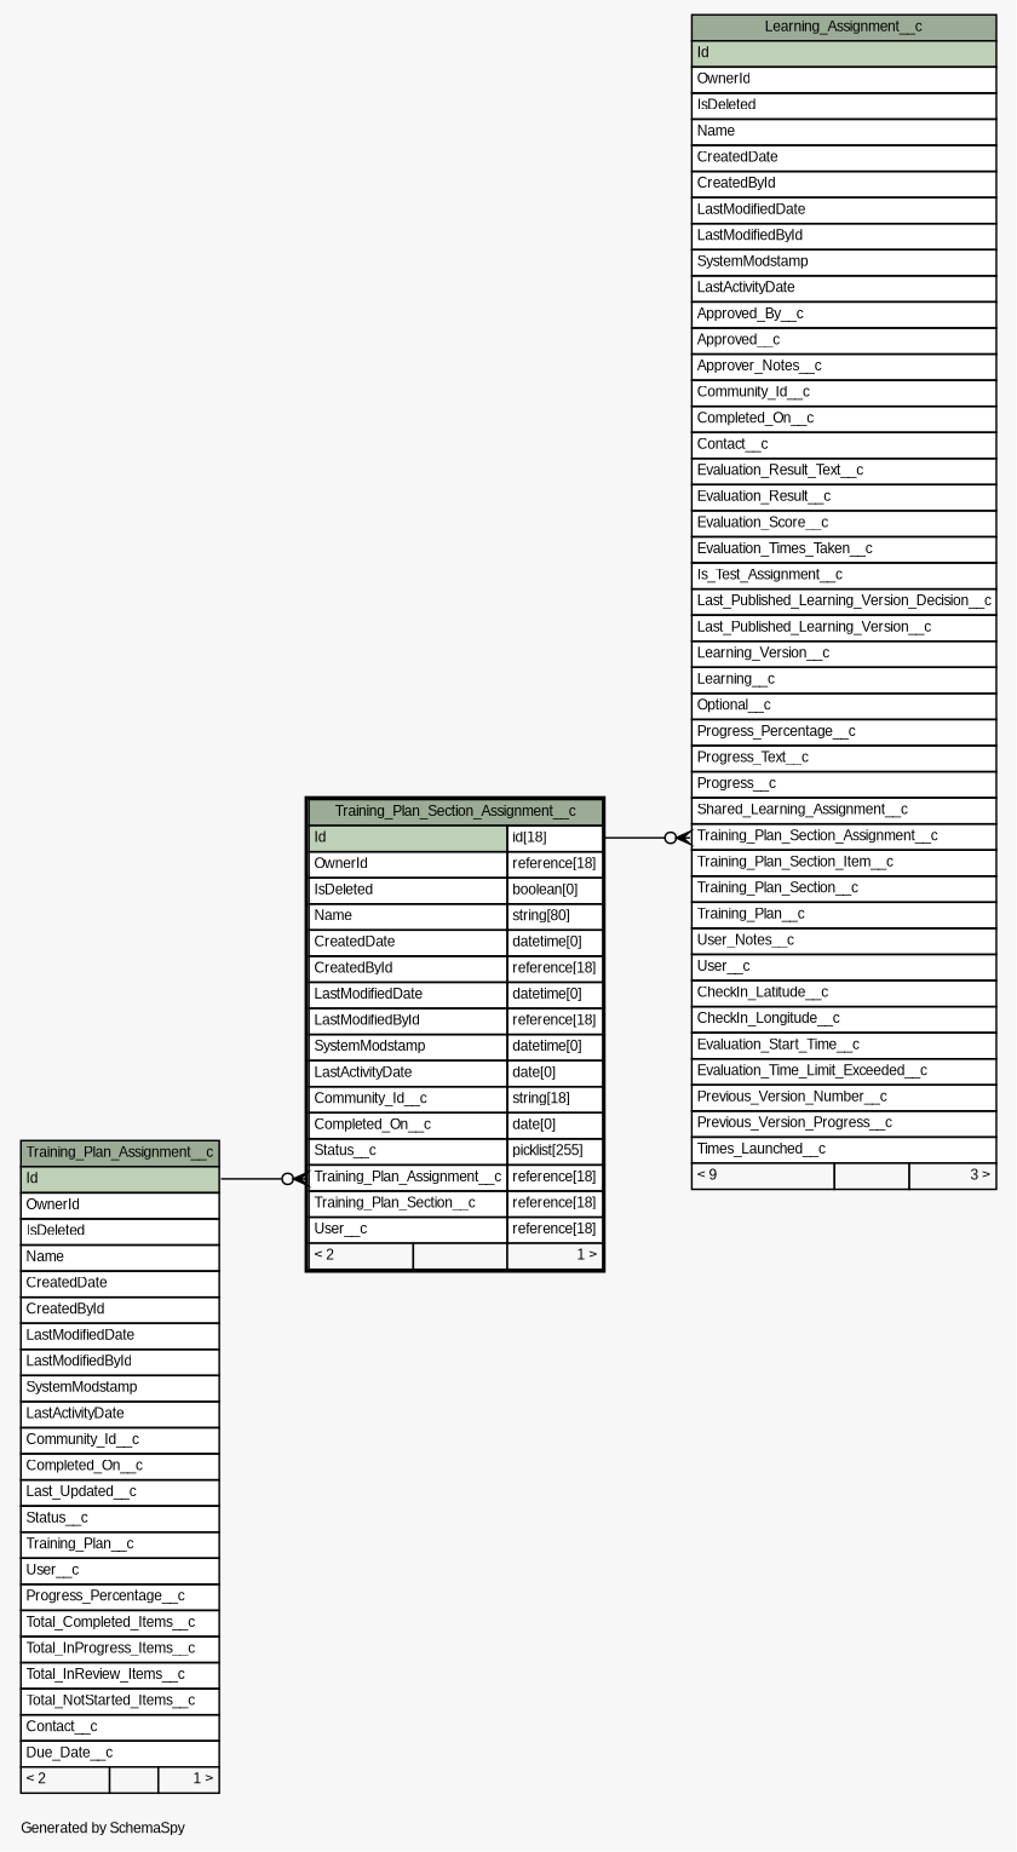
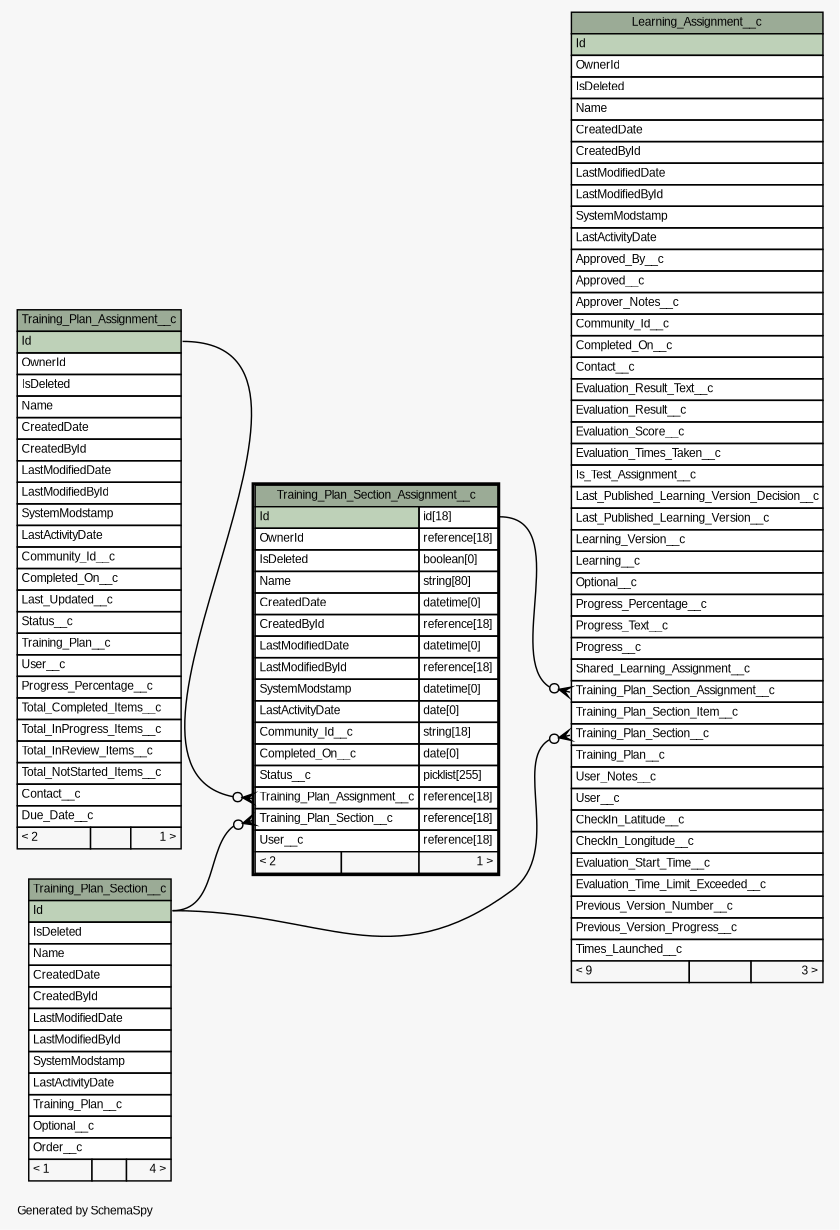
  digraph {
    bgcolor="#f7f7f7"
    fontname=Arial
    fontsize=8
    label="\nGenerated by SchemaSpy"
    labeljust=l
    nodesep=0.18
    rankdir=RL
    ranksep=0.46
    node [fontname=Arial fontsize=8 shape=plaintext]
    edge [arrowhead=none arrowsize=0.8 arrowtail=crowodot dir=back headport="Id:e" tailport="Training_Plan_Section__c:w"]
    n1 [label=<     <TABLE BORDER="0" CELLBORDER="1" CELLSPACING="0" BGCOLOR="#ffffff">       <TR><TD COLSPAN="3" BGCOLOR="#9bab96" ALIGN="CENTER">Learning_Assignment__c</TD></TR>       <TR><TD PORT="Id" COLSPAN="3" BGCOLOR="#bed1b8" ALIGN="LEFT">Id</TD></TR>       <TR><TD PORT="OwnerId" COLSPAN="3" ALIGN="LEFT">OwnerId</TD></TR>       <TR><TD PORT="IsDeleted" COLSPAN="3" ALIGN="LEFT">IsDeleted</TD></TR>       <TR><TD PORT="Name" COLSPAN="3" ALIGN="LEFT">Name</TD></TR>       <TR><TD PORT="CreatedDate" COLSPAN="3" ALIGN="LEFT">CreatedDate</TD></TR>       <TR><TD PORT="CreatedById" COLSPAN="3" ALIGN="LEFT">CreatedById</TD></TR>       <TR><TD PORT="LastModifiedDate" COLSPAN="3" ALIGN="LEFT">LastModifiedDate</TD></TR>       <TR><TD PORT="LastModifiedById" COLSPAN="3" ALIGN="LEFT">LastModifiedById</TD></TR>       <TR><TD PORT="SystemModstamp" COLSPAN="3" ALIGN="LEFT">SystemModstamp</TD></TR>       <TR><TD PORT="LastActivityDate" COLSPAN="3" ALIGN="LEFT">LastActivityDate</TD></TR>       <TR><TD PORT="Approved_By__c" COLSPAN="3" ALIGN="LEFT">Approved_By__c</TD></TR>       <TR><TD PORT="Approved__c" COLSPAN="3" ALIGN="LEFT">Approved__c</TD></TR>       <TR><TD PORT="Approver_Notes__c" COLSPAN="3" ALIGN="LEFT">Approver_Notes__c</TD></TR>       <TR><TD PORT="Community_Id__c" COLSPAN="3" ALIGN="LEFT">Community_Id__c</TD></TR>       <TR><TD PORT="Completed_On__c" COLSPAN="3" ALIGN="LEFT">Completed_On__c</TD></TR>       <TR><TD PORT="Contact__c" COLSPAN="3" ALIGN="LEFT">Contact__c</TD></TR>       <TR><TD PORT="Evaluation_Result_Text__c" COLSPAN="3" ALIGN="LEFT">Evaluation_Result_Text__c</TD></TR>       <TR><TD PORT="Evaluation_Result__c" COLSPAN="3" ALIGN="LEFT">Evaluation_Result__c</TD></TR>       <TR><TD PORT="Evaluation_Score__c" COLSPAN="3" ALIGN="LEFT">Evaluation_Score__c</TD></TR>       <TR><TD PORT="Evaluation_Times_Taken__c" COLSPAN="3" ALIGN="LEFT">Evaluation_Times_Taken__c</TD></TR>       <TR><TD PORT="Is_Test_Assignment__c" COLSPAN="3" ALIGN="LEFT">Is_Test_Assignment__c</TD></TR>       <TR><TD PORT="Last_Published_Learning_Version_Decision__c" COLSPAN="3" ALIGN="LEFT">Last_Published_Learning_Version_Decision__c</TD></TR>       <TR><TD PORT="Last_Published_Learning_Version__c" COLSPAN="3" ALIGN="LEFT">Last_Published_Learning_Version__c</TD></TR>       <TR><TD PORT="Learning_Version__c" COLSPAN="3" ALIGN="LEFT">Learning_Version__c</TD></TR>       <TR><TD PORT="Learning__c" COLSPAN="3" ALIGN="LEFT">Learning__c</TD></TR>       <TR><TD PORT="Optional__c" COLSPAN="3" ALIGN="LEFT">Optional__c</TD></TR>       <TR><TD PORT="Progress_Percentage__c" COLSPAN="3" ALIGN="LEFT">Progress_Percentage__c</TD></TR>       <TR><TD PORT="Progress_Text__c" COLSPAN="3" ALIGN="LEFT">Progress_Text__c</TD></TR>       <TR><TD PORT="Progress__c" COLSPAN="3" ALIGN="LEFT">Progress__c</TD></TR>       <TR><TD PORT="Shared_Learning_Assignment__c" COLSPAN="3" ALIGN="LEFT">Shared_Learning_Assignment__c</TD></TR>       <TR><TD PORT="Training_Plan_Section_Assignment__c" COLSPAN="3" ALIGN="LEFT">Training_Plan_Section_Assignment__c</TD></TR>       <TR><TD PORT="Training_Plan_Section_Item__c" COLSPAN="3" ALIGN="LEFT">Training_Plan_Section_Item__c</TD></TR>       <TR><TD PORT="Training_Plan_Section__c" COLSPAN="3" ALIGN="LEFT">Training_Plan_Section__c</TD></TR>       <TR><TD PORT="Training_Plan__c" COLSPAN="3" ALIGN="LEFT">Training_Plan__c</TD></TR>       <TR><TD PORT="User_Notes__c" COLSPAN="3" ALIGN="LEFT">User_Notes__c</TD></TR>       <TR><TD PORT="User__c" COLSPAN="3" ALIGN="LEFT">User__c</TD></TR>       <TR><TD PORT="CheckIn_Latitude__c" COLSPAN="3" ALIGN="LEFT">CheckIn_Latitude__c</TD></TR>       <TR><TD PORT="CheckIn_Longitude__c" COLSPAN="3" ALIGN="LEFT">CheckIn_Longitude__c</TD></TR>       <TR><TD PORT="Evaluation_Start_Time__c" COLSPAN="3" ALIGN="LEFT">Evaluation_Start_Time__c</TD></TR>       <TR><TD PORT="Evaluation_Time_Limit_Exceeded__c" COLSPAN="3" ALIGN="LEFT">Evaluation_Time_Limit_Exceeded__c</TD></TR>       <TR><TD PORT="Previous_Version_Number__c" COLSPAN="3" ALIGN="LEFT">Previous_Version_Number__c</TD></TR>       <TR><TD PORT="Previous_Version_Progress__c" COLSPAN="3" ALIGN="LEFT">Previous_Version_Progress__c</TD></TR>       <TR><TD PORT="Times_Launched__c" COLSPAN="3" ALIGN="LEFT">Times_Launched__c</TD></TR>       <TR><TD ALIGN="LEFT" BGCOLOR="#f7f7f7">&lt; 9</TD><TD ALIGN="RIGHT" BGCOLOR="#f7f7f7">  </TD><TD ALIGN="RIGHT" BGCOLOR="#f7f7f7">3 &gt;</TD></TR>     </TABLE>>]
+   n2 [label=<     <TABLE BORDER="0" CELLBORDER="1" CELLSPACING="0" BGCOLOR="#ffffff">       <TR><TD COLSPAN="3" BGCOLOR="#9bab96" ALIGN="CENTER">Training_Plan_Section__c</TD></TR>       <TR><TD PORT="Id" COLSPAN="3" BGCOLOR="#bed1b8" ALIGN="LEFT">Id</TD></TR>       <TR><TD PORT="IsDeleted" COLSPAN="3" ALIGN="LEFT">IsDeleted</TD></TR>       <TR><TD PORT="Name" COLSPAN="3" ALIGN="LEFT">Name</TD></TR>       <TR><TD PORT="CreatedDate" COLSPAN="3" ALIGN="LEFT">CreatedDate</TD></TR>       <TR><TD PORT="CreatedById" COLSPAN="3" ALIGN="LEFT">CreatedById</TD></TR>       <TR><TD PORT="LastModifiedDate" COLSPAN="3" ALIGN="LEFT">LastModifiedDate</TD></TR>       <TR><TD PORT="LastModifiedById" COLSPAN="3" ALIGN="LEFT">LastModifiedById</TD></TR>       <TR><TD PORT="SystemModstamp" COLSPAN="3" ALIGN="LEFT">SystemModstamp</TD></TR>       <TR><TD PORT="LastActivityDate" COLSPAN="3" ALIGN="LEFT">LastActivityDate</TD></TR>       <TR><TD PORT="Training_Plan__c" COLSPAN="3" ALIGN="LEFT">Training_Plan__c</TD></TR>       <TR><TD PORT="Optional__c" COLSPAN="3" ALIGN="LEFT">Optional__c</TD></TR>       <TR><TD PORT="Order__c" COLSPAN="3" ALIGN="LEFT">Order__c</TD></TR>       <TR><TD ALIGN="LEFT" BGCOLOR="#f7f7f7">&lt; 1</TD><TD ALIGN="RIGHT" BGCOLOR="#f7f7f7">  </TD><TD ALIGN="RIGHT" BGCOLOR="#f7f7f7">4 &gt;</TD></TR>     </TABLE>>]
    n3 [label=<     <TABLE BORDER="2" CELLBORDER="1" CELLSPACING="0" BGCOLOR="#ffffff">       <TR><TD COLSPAN="3" BGCOLOR="#9bab96" ALIGN="CENTER">Training_Plan_Section_Assignment__c</TD></TR>       <TR><TD PORT="Id" COLSPAN="2" BGCOLOR="#bed1b8" ALIGN="LEFT">Id</TD><TD PORT="Id.type" ALIGN="LEFT">id[18]</TD></TR>       <TR><TD PORT="OwnerId" COLSPAN="2" ALIGN="LEFT">OwnerId</TD><TD PORT="OwnerId.type" ALIGN="LEFT">reference[18]</TD></TR>       <TR><TD PORT="IsDeleted" COLSPAN="2" ALIGN="LEFT">IsDeleted</TD><TD PORT="IsDeleted.type" ALIGN="LEFT">boolean[0]</TD></TR>       <TR><TD PORT="Name" COLSPAN="2" ALIGN="LEFT">Name</TD><TD PORT="Name.type" ALIGN="LEFT">string[80]</TD></TR>       <TR><TD PORT="CreatedDate" COLSPAN="2" ALIGN="LEFT">CreatedDate</TD><TD PORT="CreatedDate.type" ALIGN="LEFT">datetime[0]</TD></TR>       <TR><TD PORT="CreatedById" COLSPAN="2" ALIGN="LEFT">CreatedById</TD><TD PORT="CreatedById.type" ALIGN="LEFT">reference[18]</TD></TR>       <TR><TD PORT="LastModifiedDate" COLSPAN="2" ALIGN="LEFT">LastModifiedDate</TD><TD PORT="LastModifiedDate.type" ALIGN="LEFT">datetime[0]</TD></TR>       <TR><TD PORT="LastModifiedById" COLSPAN="2" ALIGN="LEFT">LastModifiedById</TD><TD PORT="LastModifiedById.type" ALIGN="LEFT">reference[18]</TD></TR>       <TR><TD PORT="SystemModstamp" COLSPAN="2" ALIGN="LEFT">SystemModstamp</TD><TD PORT="SystemModstamp.type" ALIGN="LEFT">datetime[0]</TD></TR>       <TR><TD PORT="LastActivityDate" COLSPAN="2" ALIGN="LEFT">LastActivityDate</TD><TD PORT="LastActivityDate.type" ALIGN="LEFT">date[0]</TD></TR>       <TR><TD PORT="Community_Id__c" COLSPAN="2" ALIGN="LEFT">Community_Id__c</TD><TD PORT="Community_Id__c.type" ALIGN="LEFT">string[18]</TD></TR>       <TR><TD PORT="Completed_On__c" COLSPAN="2" ALIGN="LEFT">Completed_On__c</TD><TD PORT="Completed_On__c.type" ALIGN="LEFT">date[0]</TD></TR>       <TR><TD PORT="Status__c" COLSPAN="2" ALIGN="LEFT">Status__c</TD><TD PORT="Status__c.type" ALIGN="LEFT">picklist[255]</TD></TR>       <TR><TD PORT="Training_Plan_Assignment__c" COLSPAN="2" ALIGN="LEFT">Training_Plan_Assignment__c</TD><TD PORT="Training_Plan_Assignment__c.type" ALIGN="LEFT">reference[18]</TD></TR>       <TR><TD PORT="Training_Plan_Section__c" COLSPAN="2" ALIGN="LEFT">Training_Plan_Section__c</TD><TD PORT="Training_Plan_Section__c.type" ALIGN="LEFT">reference[18]</TD></TR>       <TR><TD PORT="User__c" COLSPAN="2" ALIGN="LEFT">User__c</TD><TD PORT="User__c.type" ALIGN="LEFT">reference[18]</TD></TR>       <TR><TD ALIGN="LEFT" BGCOLOR="#f7f7f7">&lt; 2</TD><TD ALIGN="RIGHT" BGCOLOR="#f7f7f7">  </TD><TD ALIGN="RIGHT" BGCOLOR="#f7f7f7">1 &gt;</TD></TR>     </TABLE>>]
    n4 [label=<     <TABLE BORDER="0" CELLBORDER="1" CELLSPACING="0" BGCOLOR="#ffffff">       <TR><TD COLSPAN="3" BGCOLOR="#9bab96" ALIGN="CENTER">Training_Plan_Assignment__c</TD></TR>       <TR><TD PORT="Id" COLSPAN="3" BGCOLOR="#bed1b8" ALIGN="LEFT">Id</TD></TR>       <TR><TD PORT="OwnerId" COLSPAN="3" ALIGN="LEFT">OwnerId</TD></TR>       <TR><TD PORT="IsDeleted" COLSPAN="3" ALIGN="LEFT">IsDeleted</TD></TR>       <TR><TD PORT="Name" COLSPAN="3" ALIGN="LEFT">Name</TD></TR>       <TR><TD PORT="CreatedDate" COLSPAN="3" ALIGN="LEFT">CreatedDate</TD></TR>       <TR><TD PORT="CreatedById" COLSPAN="3" ALIGN="LEFT">CreatedById</TD></TR>       <TR><TD PORT="LastModifiedDate" COLSPAN="3" ALIGN="LEFT">LastModifiedDate</TD></TR>       <TR><TD PORT="LastModifiedById" COLSPAN="3" ALIGN="LEFT">LastModifiedById</TD></TR>       <TR><TD PORT="SystemModstamp" COLSPAN="3" ALIGN="LEFT">SystemModstamp</TD></TR>       <TR><TD PORT="LastActivityDate" COLSPAN="3" ALIGN="LEFT">LastActivityDate</TD></TR>       <TR><TD PORT="Community_Id__c" COLSPAN="3" ALIGN="LEFT">Community_Id__c</TD></TR>       <TR><TD PORT="Completed_On__c" COLSPAN="3" ALIGN="LEFT">Completed_On__c</TD></TR>       <TR><TD PORT="Last_Updated__c" COLSPAN="3" ALIGN="LEFT">Last_Updated__c</TD></TR>       <TR><TD PORT="Status__c" COLSPAN="3" ALIGN="LEFT">Status__c</TD></TR>       <TR><TD PORT="Training_Plan__c" COLSPAN="3" ALIGN="LEFT">Training_Plan__c</TD></TR>       <TR><TD PORT="User__c" COLSPAN="3" ALIGN="LEFT">User__c</TD></TR>       <TR><TD PORT="Progress_Percentage__c" COLSPAN="3" ALIGN="LEFT">Progress_Percentage__c</TD></TR>       <TR><TD PORT="Total_Completed_Items__c" COLSPAN="3" ALIGN="LEFT">Total_Completed_Items__c</TD></TR>       <TR><TD PORT="Total_InProgress_Items__c" COLSPAN="3" ALIGN="LEFT">Total_InProgress_Items__c</TD></TR>       <TR><TD PORT="Total_InReview_Items__c" COLSPAN="3" ALIGN="LEFT">Total_InReview_Items__c</TD></TR>       <TR><TD PORT="Total_NotStarted_Items__c" COLSPAN="3" ALIGN="LEFT">Total_NotStarted_Items__c</TD></TR>       <TR><TD PORT="Contact__c" COLSPAN="3" ALIGN="LEFT">Contact__c</TD></TR>       <TR><TD PORT="Due_Date__c" COLSPAN="3" ALIGN="LEFT">Due_Date__c</TD></TR>       <TR><TD ALIGN="LEFT" BGCOLOR="#f7f7f7">&lt; 2</TD><TD ALIGN="RIGHT" BGCOLOR="#f7f7f7">  </TD><TD ALIGN="RIGHT" BGCOLOR="#f7f7f7">1 &gt;</TD></TR>     </TABLE>>]
+   n1 -> n2
    n1 -> n3 [headport="Id.type:e" tailport="Training_Plan_Section_Assignment__c:w"]
+   n3 -> n2
    n3 -> n4 [tailport="Training_Plan_Assignment__c:w"]
  }
